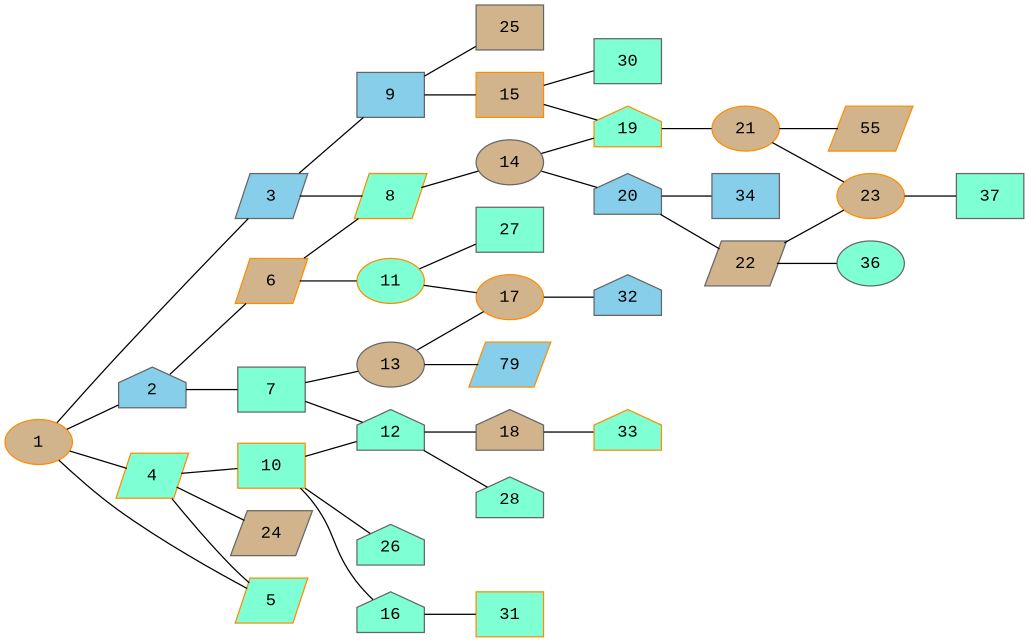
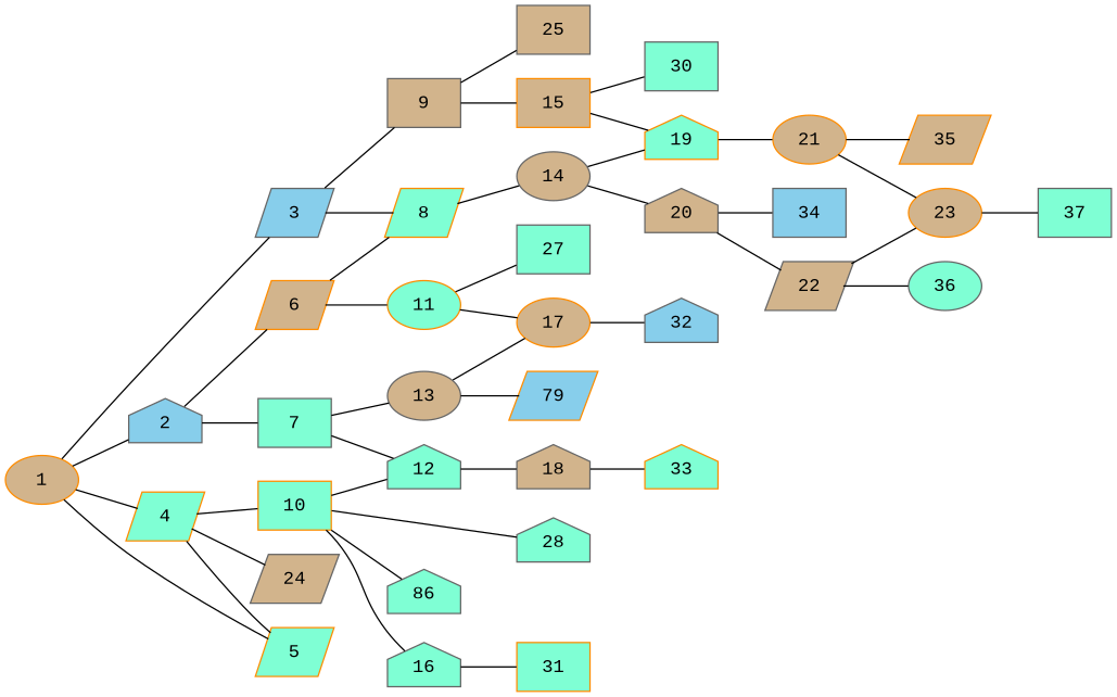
  graph {
    fontname="Liberation Mono"
    rankdir=LR
    node [chem=C color=gray40 fillcolor=aquamarine fontname="Liberation Mono" shape=house style=filled]
    edge [fontname="Liberation Mono" valence=1]
    1 [color=darkorange fillcolor=tan shape=ellipse]
    2 [fillcolor=skyblue]
    3 [fillcolor=skyblue shape=parallelogram]
    4 [color=darkorange shape=parallelogram]
    5 [chem=O color=darkorange shape=parallelogram]
    6 [color=darkorange fillcolor=tan shape=parallelogram]
    7 [shape=box]
    8 [color=darkorange shape=parallelogram]
-   9 [fillcolor=skyblue shape=box]
+   9 [fillcolor=tan shape=box]
    10 [color=darkorange shape=box]
    24 [chem=H fillcolor=tan shape=parallelogram]
    11 [color=darkorange shape=ellipse]
    12
    13 [fillcolor=tan shape=ellipse]
    14 [fillcolor=tan shape=ellipse]
    15 [color=darkorange fillcolor=tan shape=box]
    25 [chem=H fillcolor=tan shape=box]
    16 [chem=O]
-   26 [chem=H]
+   26 [chem=H label=86]
    17 [color=darkorange fillcolor=tan shape=ellipse]
    27 [chem=H shape=box]
    18 [chem=O fillcolor=tan]
    28 [chem=H]
    n24 [chem=H color=darkorange fillcolor=skyblue label=79 shape=parallelogram]
    19 [color=darkorange]
-   20 [fillcolor=skyblue]
+   20 [fillcolor=tan]
    30 [chem=H shape=box]
    31 [chem=H color=darkorange shape=box]
    32 [chem=H fillcolor=skyblue]
    33 [chem=H color=darkorange]
    21 [color=darkorange fillcolor=tan shape=ellipse]
    22 [fillcolor=tan shape=parallelogram]
    34 [chem=H fillcolor=skyblue shape=box]
    23 [color=darkorange fillcolor=tan shape=ellipse]
-   35 [chem=H color=darkorange fillcolor=tan shape=parallelogram label=55]
+   35 [chem=H color=darkorange fillcolor=tan shape=parallelogram]
    36 [chem=H shape=ellipse]
    37 [chem=H shape=box]
    1 -- 2
    1 -- 3
    1 -- 4
    1 -- 5
    2 -- 6 [valence=2]
    2 -- 7
    3 -- 8 [valence=2]
    3 -- 9
    4 -- 5
    4 -- 10
    4 -- 24
    6 -- 8
    6 -- 11
    7 -- 12
    7 -- 13 [valence=2]
    8 -- 14
    9 -- 15 [valence=2]
    9 -- 25
    10 -- 12
    10 -- 16
    10 -- 26
    11 -- 17 [valence=2]
    11 -- 27
    12 -- 18
-   12 -- 28
+   10 -- 28
    13 -- 17
    13 -- n24
    14 -- 19 [valence=2]
    14 -- 20
    15 -- 19
    15 -- 30
    16 -- 31
    17 -- 32
    18 -- 33
    19 -- 21
    20 -- 22 [valence=2]
    20 -- 34
    21 -- 23 [valence=2]
    21 -- 35
    22 -- 23
    22 -- 36
    23 -- 37
  }
